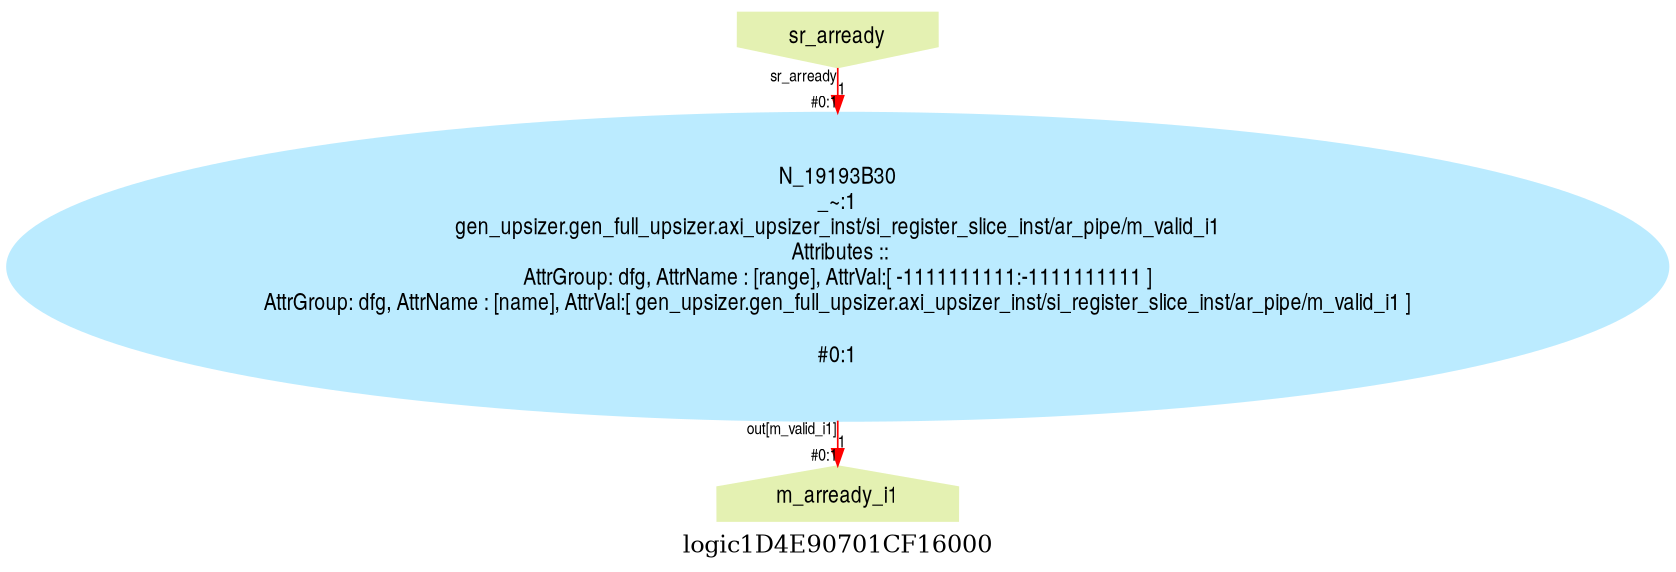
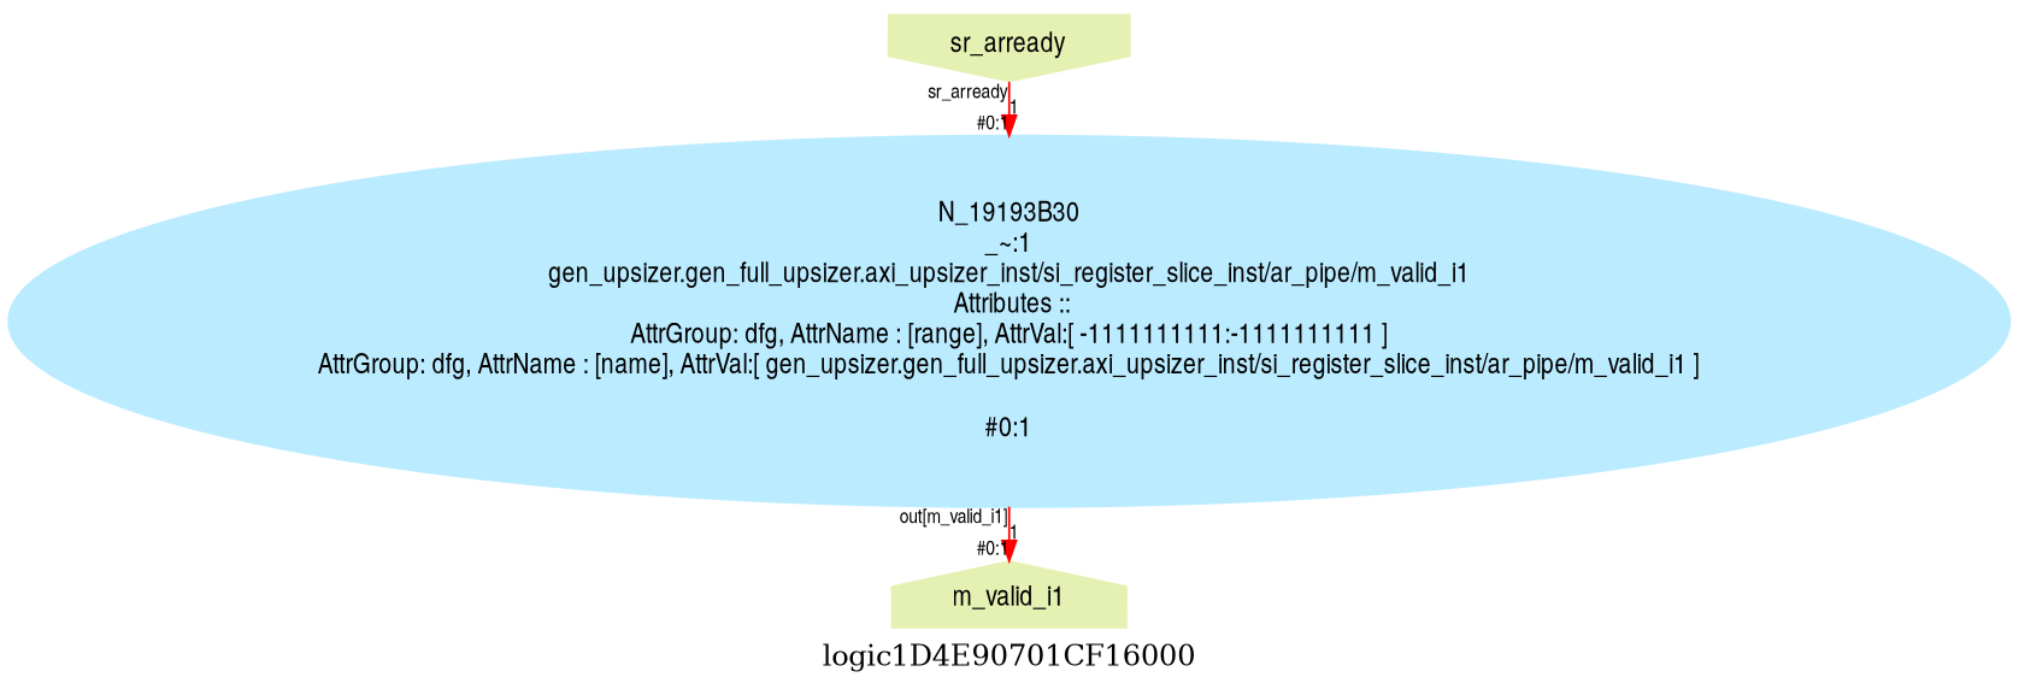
  digraph {
    label=logic1D4E90701CF16000
    ranksep=0.1
    splines=true
    node [color="#e4f1b2" fontname=helveticanarrow style=filled]
    edge [color="#ff0000" fontname=helveticanarrow fontsize=10 headlabel="#0:1"]
    n1 [label=sr_arready shape=invhouse]
-   n2 [label=m_arready_i1 shape=house]
+   n2 [label=m_valid_i1 shape=house]
    n3 [color="#bbebff" label="N_19193B30\n_~:1\ngen_upsizer.gen_full_upsizer.axi_upsizer_inst/si_register_slice_inst/ar_pipe/m_valid_i1\n Attributes ::\nAttrGroup: dfg, AttrName : [range], AttrVal:[ -1111111111:-1111111111 ]\nAttrGroup: dfg, AttrName : [name], AttrVal:[ gen_upsizer.gen_full_upsizer.axi_upsizer_inst/si_register_slice_inst/ar_pipe/m_valid_i1 ]\n\n#0:1\n"]
    subgraph sub_1 {
      rank=source
      n1
    }
    subgraph sub_2 {
      rank=sink
      n2
    }
    n1 -> n3 [label=1 taillabel=sr_arready]
    n3 -> n2 [label=1 taillabel="out[m_valid_i1]"]
  }
